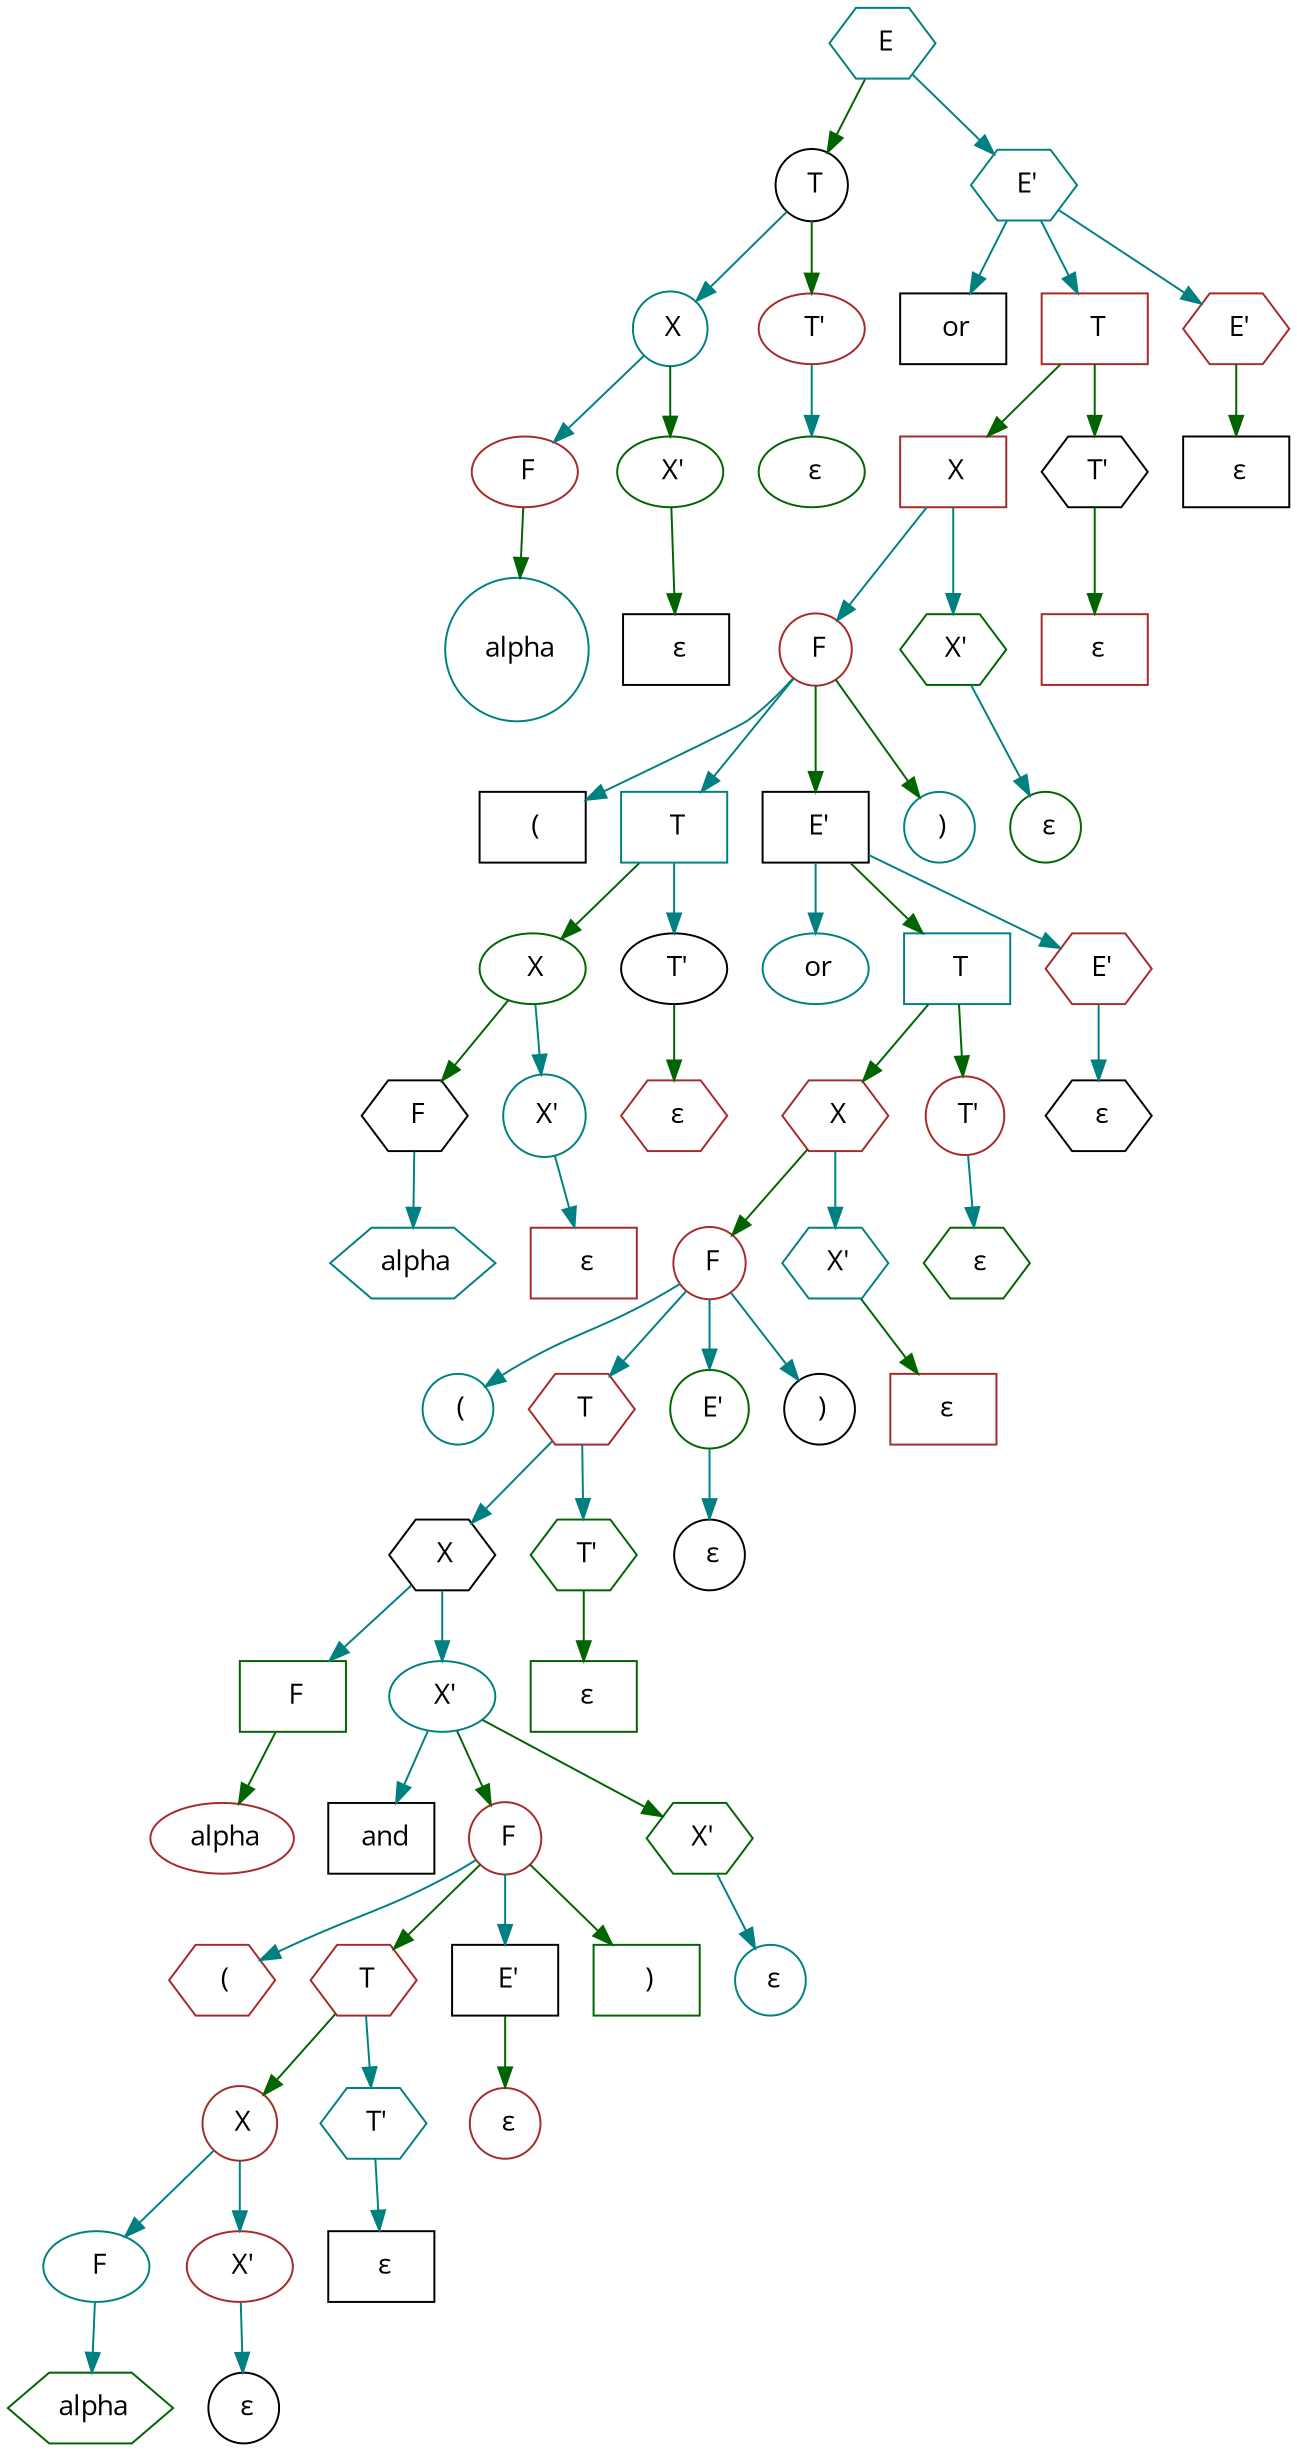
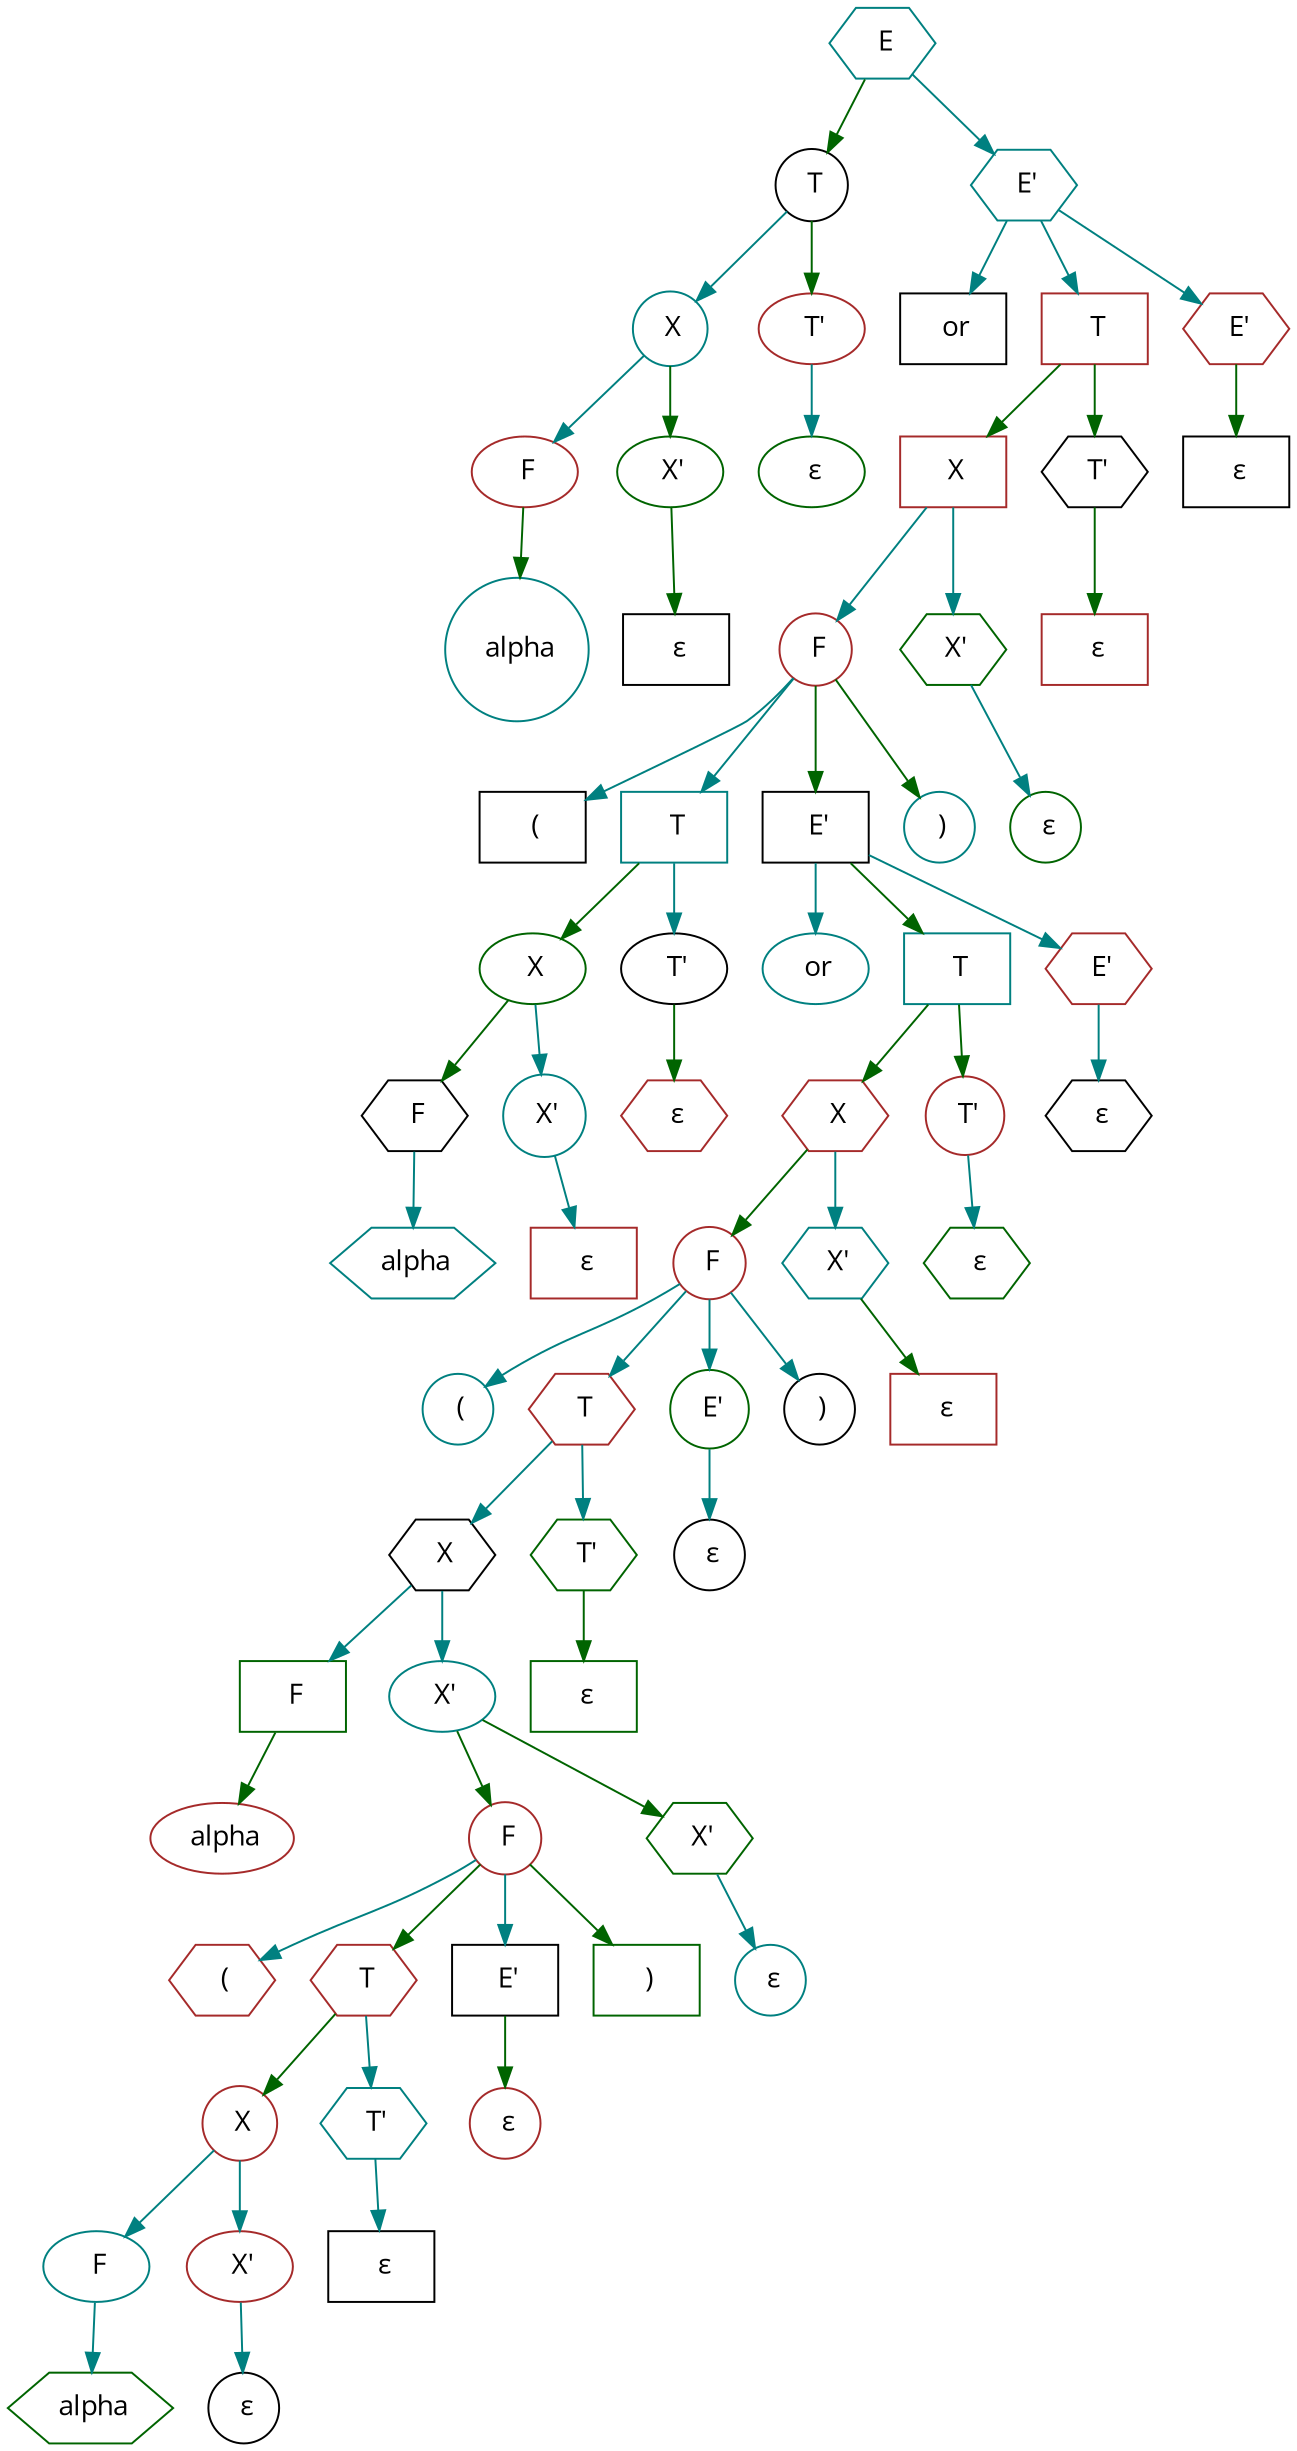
  digraph {
    fontname="Open Sans"
    node [color=brown shape=hexagon fontname="Open Sans"]
    edge [color=teal fontname="Open Sans"]
    n1 [label=" E" color=teal]
    n2 [label=" T" color=black shape=circle]
    n3 [label=" E'" color=teal]
    n4 [label=" X" color=teal shape=circle]
    n5 [label=" T'" shape=ellipse]
    n6 [label=" F" shape=ellipse]
    n7 [label=" X'" color=darkgreen shape=ellipse]
    n8 [label=" alpha" color=teal shape=circle]
    n9 [label=" ε" color=black shape=box]
    n10 [label=" ε" color=darkgreen shape=ellipse]
    n11 [label=" or" color=black shape=box]
    n12 [label=" T" shape=box]
    n13 [label=" E'"]
    n14 [label=" X" shape=box]
    n15 [label=" T'" color=black]
    n16 [label=" F" shape=circle]
    n17 [label=" X'" color=darkgreen]
    n18 [label=" (" color=black shape=box]
    n19 [label=" T" color=teal shape=box]
    n20 [label=" E'" color=black shape=box]
    n21 [label=" )" color=teal shape=circle]
    n22 [label=" X" color=darkgreen shape=ellipse]
    n23 [label=" T'" color=black shape=ellipse]
    n24 [label=" F" color=black]
    n25 [label=" X'" color=teal shape=circle]
    n26 [label=" alpha" color=teal]
    n27 [label=" ε" shape=box]
    n28 [label=" ε"]
    n29 [label=" or" color=teal shape=ellipse]
    n30 [label=" T" color=teal shape=box]
    n31 [label=" E'"]
    n32 [label=" X"]
    n33 [label=" T'" shape=circle]
    n34 [label=" F" shape=circle]
    n35 [label=" X'" color=teal]
    n36 [label=" (" color=teal shape=circle]
    n37 [label=" T"]
    n38 [label=" E'" color=darkgreen shape=circle]
    n39 [label=" )" color=black shape=circle]
    n40 [label=" X" color=black]
    n41 [label=" T'" color=darkgreen]
    n42 [label=" F" color=darkgreen shape=box]
    n43 [label=" X'" color=teal shape=ellipse]
    n44 [label=" alpha" shape=ellipse]
-   n45 [label=" and" color=black shape=box]
    n46 [label=" F" shape=circle]
    n47 [label=" X'" color=darkgreen]
    n48 [label=" ("]
    n49 [label=" T"]
    n50 [label=" E'" color=black shape=box]
    n51 [label=" )" color=darkgreen shape=box]
    n52 [label=" X" shape=circle]
    n53 [label=" T'" color=teal]
    n54 [label=" F" color=teal shape=ellipse]
    n55 [label=" X'" shape=ellipse]
    n56 [label=" alpha" color=darkgreen]
    n57 [label=" ε" color=black shape=circle]
    n58 [label=" ε" color=black shape=box]
    n59 [label=" ε" shape=circle]
    n60 [label=" ε" color=teal shape=circle]
    n61 [label=" ε" color=darkgreen shape=box]
    n62 [label=" ε" color=black shape=circle]
    n63 [label=" ε" shape=box]
    n64 [label=" ε" color=darkgreen]
    n65 [label=" ε" color=black]
    n66 [label=" ε" color=darkgreen shape=circle]
    n67 [label=" ε" shape=box]
    n68 [label=" ε" color=black shape=box]
    n1 -> n2 [color=darkgreen]
    n1 -> n3
    n2 -> n4
    n2 -> n5 [color=darkgreen]
    n3 -> n11
    n3 -> n12
    n3 -> n13
    n4 -> n6
    n4 -> n7 [color=darkgreen]
    n5 -> n10
    n6 -> n8 [color=darkgreen]
    n7 -> n9 [color=darkgreen]
    n12 -> n14 [color=darkgreen]
    n12 -> n15 [color=darkgreen]
    n13 -> n68 [color=darkgreen]
    n14 -> n16
    n14 -> n17
    n15 -> n67 [color=darkgreen]
    n16 -> n18
    n16 -> n19
    n16 -> n20 [color=darkgreen]
    n16 -> n21 [color=darkgreen]
    n17 -> n66
    n19 -> n22 [color=darkgreen]
    n19 -> n23
    n20 -> n29
    n20 -> n30 [color=darkgreen]
    n20 -> n31
    n22 -> n24 [color=darkgreen]
    n22 -> n25
    n23 -> n28 [color=darkgreen]
    n24 -> n26
    n25 -> n27
    n30 -> n32 [color=darkgreen]
    n30 -> n33 [color=darkgreen]
    n31 -> n65
    n32 -> n34 [color=darkgreen]
    n32 -> n35
    n33 -> n64
    n34 -> n36
    n34 -> n37
    n34 -> n38
    n34 -> n39
    n35 -> n63 [color=darkgreen]
    n37 -> n40
    n37 -> n41
    n38 -> n62
    n40 -> n42
    n40 -> n43
    n41 -> n61 [color=darkgreen]
    n42 -> n44 [color=darkgreen]
-   n43 -> n45
    n43 -> n46 [color=darkgreen]
    n43 -> n47 [color=darkgreen]
    n46 -> n48
    n46 -> n49 [color=darkgreen]
    n46 -> n50
    n46 -> n51 [color=darkgreen]
    n47 -> n60
    n49 -> n52 [color=darkgreen]
    n49 -> n53
    n50 -> n59 [color=darkgreen]
    n52 -> n54
    n52 -> n55
    n53 -> n58
    n54 -> n56
    n55 -> n57
  }
